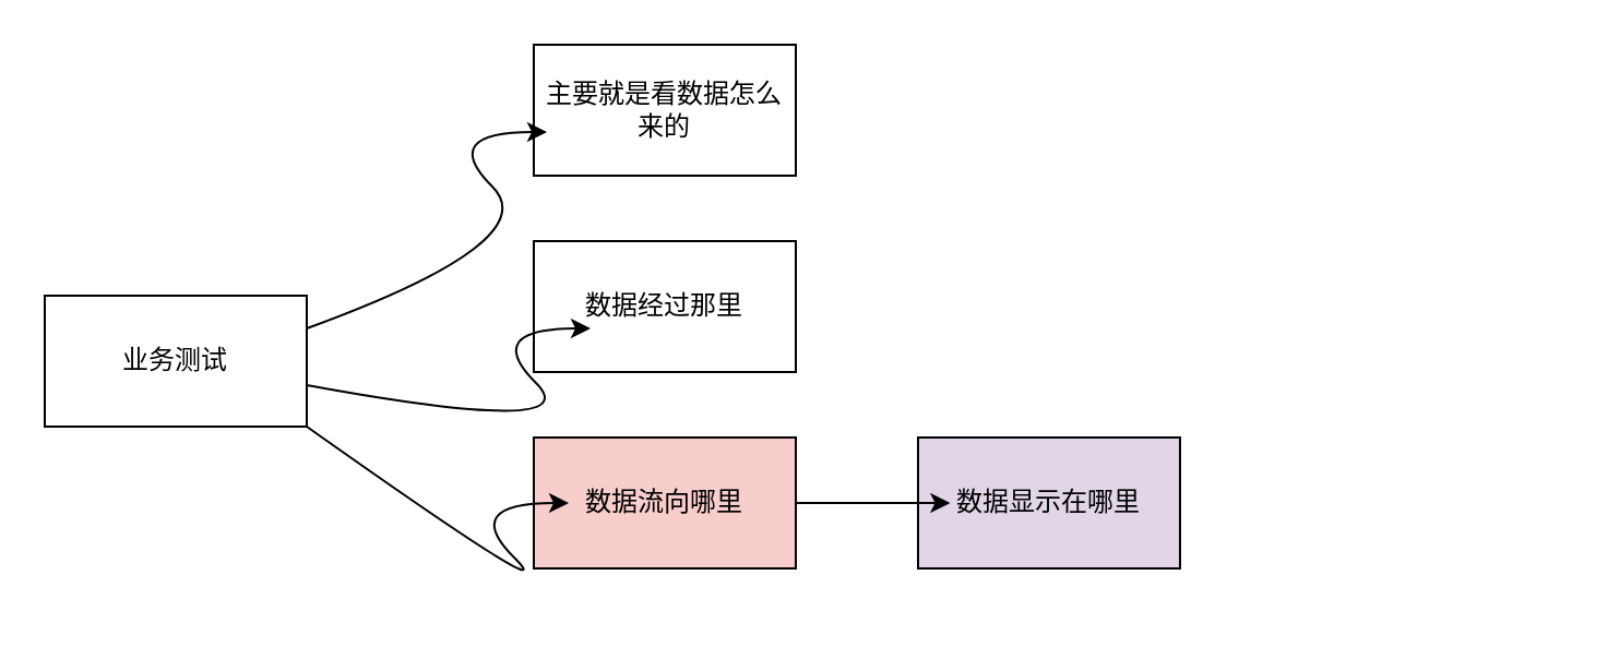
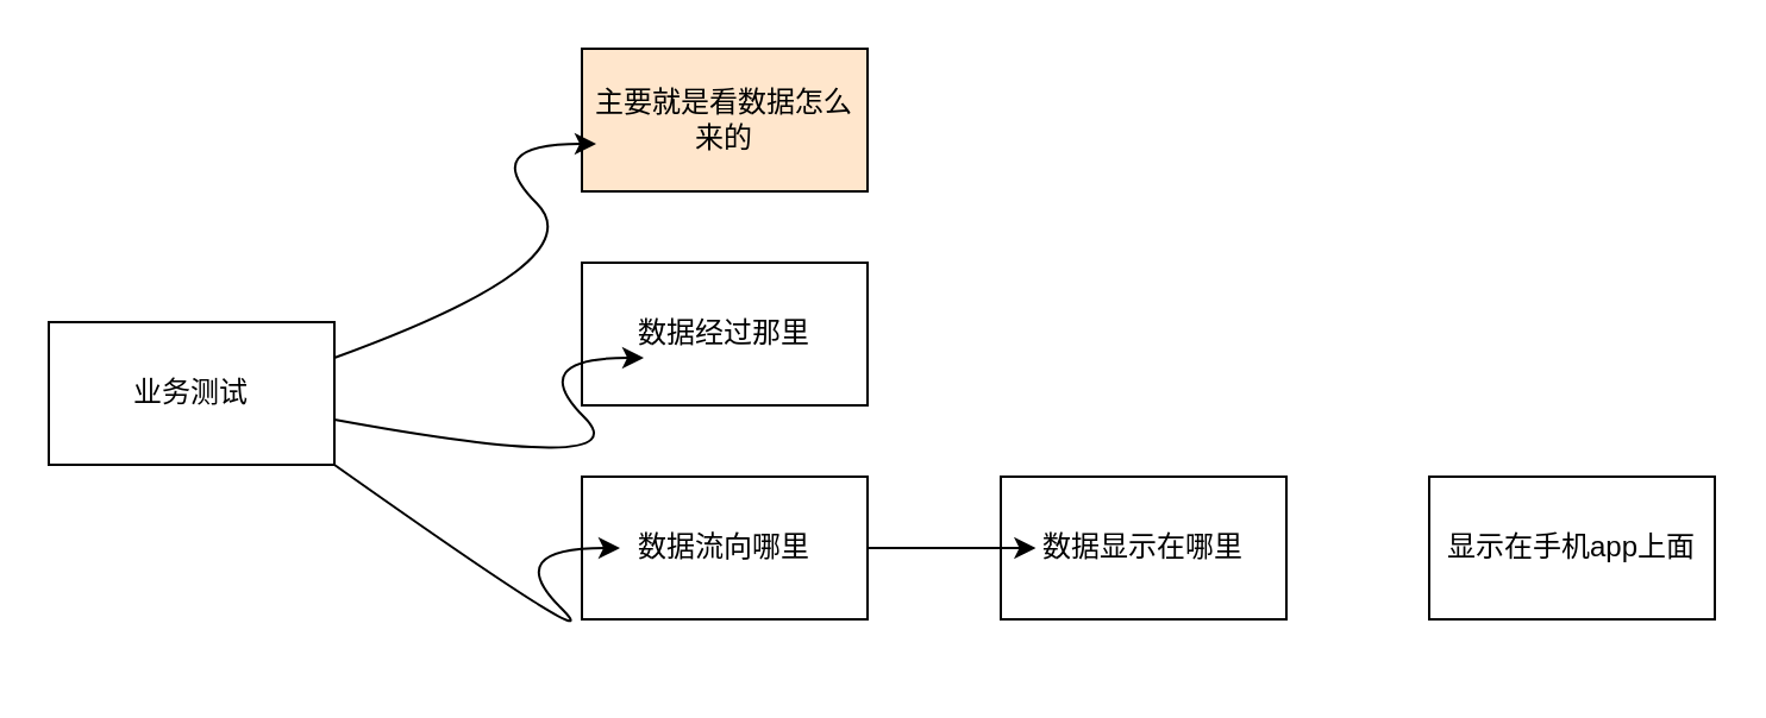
  <mxCell id="0" />
  <mxCell id="1" parent="0" />
  <mxCell id="2" value="业务测试" style="rounded=0;whiteSpace=wrap;html=1;" vertex="1" parent="1"><mxGeometry x="20" y="135" width="120" height="60" as="geometry" /></mxCell>
- <mxCell id="3" value="主要就是看数据怎么来的" style="rounded=0;whiteSpace=wrap;html=1;" vertex="1" parent="1"><mxGeometry x="244" y="20" width="120" height="60" as="geometry" /></mxCell>
+ <mxCell id="3" value="主要就是看数据怎么来的" style="rounded=0;whiteSpace=wrap;html=1;fillColor=#ffe6cc;" vertex="1" parent="1"><mxGeometry x="244" y="20" width="120" height="60" as="geometry" /></mxCell>
  <mxCell id="4" value="数据经过那里" style="rounded=0;whiteSpace=wrap;html=1;" vertex="1" parent="1"><mxGeometry x="244" y="110" width="120" height="60" as="geometry" /></mxCell>
- <mxCell id="5" value="数据流向哪里" style="rounded=0;whiteSpace=wrap;html=1;fillColor=#f8cecc;" vertex="1" parent="1"><mxGeometry x="244" y="200" width="120" height="60" as="geometry" /></mxCell>
- <mxCell id="6" value="数据显示在哪里" style="rounded=0;whiteSpace=wrap;html=1;fillColor=#e1d5e7;" vertex="1" parent="1"><mxGeometry x="420" y="200" width="120" height="60" as="geometry" /></mxCell>
+ <mxCell id="5" value="数据流向哪里" style="rounded=0;whiteSpace=wrap;html=1;" vertex="1" parent="1"><mxGeometry x="244" y="200" width="120" height="60" as="geometry" /></mxCell>
+ <mxCell id="6" value="数据显示在哪里" style="rounded=0;whiteSpace=wrap;html=1;" vertex="1" parent="1"><mxGeometry x="420" y="200" width="120" height="60" as="geometry" /></mxCell>
+ <mxCell id="7" value="显示在手机app上面" style="rounded=0;whiteSpace=wrap;html=1;" vertex="1" parent="1"><mxGeometry x="600" y="200" width="120" height="60" as="geometry" /></mxCell>
  <mxCell id="8" value="" style="curved=1;endArrow=classic;html=1;rounded=0;exitX=1;exitY=0.25;exitDx=0;exitDy=0;" edge="1" parent="1" source="2"><mxGeometry width="50" height="50" relative="1" as="geometry"><mxPoint x="200" y="110" as="sourcePoint" /><mxPoint x="250" y="60" as="targetPoint" /><Array as="points"><mxPoint x="250" y="110" /><mxPoint x="200" y="60" /></Array></mxGeometry></mxCell>
  <mxCell id="9" value="" style="curved=1;endArrow=classic;html=1;rounded=0;" edge="1" parent="1" source="2"><mxGeometry width="50" height="50" relative="1" as="geometry"><mxPoint x="220" y="200" as="sourcePoint" /><mxPoint x="270" y="150" as="targetPoint" /><Array as="points"><mxPoint x="270" y="200" /><mxPoint x="220" y="150" /></Array></mxGeometry></mxCell>
  <mxCell id="10" value="" style="curved=1;endArrow=classic;html=1;rounded=0;exitX=1;exitY=1;exitDx=0;exitDy=0;" edge="1" parent="1" source="2"><mxGeometry width="50" height="50" relative="1" as="geometry"><mxPoint x="210" y="280" as="sourcePoint" /><mxPoint x="260" y="230" as="targetPoint" /><Array as="points"><mxPoint x="260" y="280" /><mxPoint x="210" y="230" /></Array></mxGeometry></mxCell>
  <mxCell id="11" value="" style="curved=1;endArrow=classic;html=1;rounded=0;" edge="1" parent="1" source="5"><mxGeometry width="50" height="50" relative="1" as="geometry"><mxPoint x="364" y="280" as="sourcePoint" /><mxPoint x="434.711" y="230" as="targetPoint" /></mxGeometry></mxCell>
